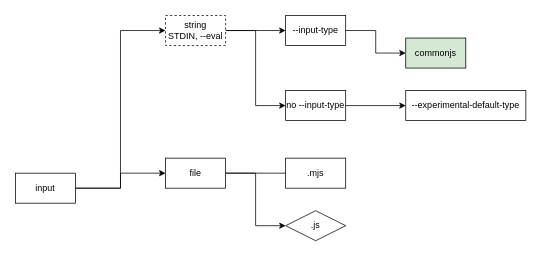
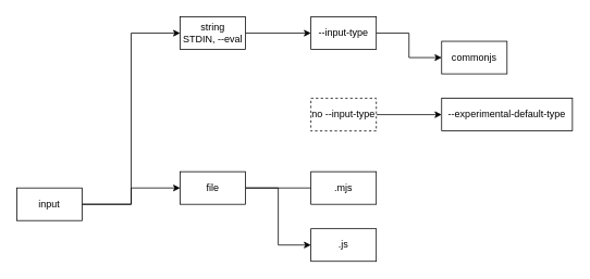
  <mxCell id="0" />
  <mxCell id="1" parent="0" />
  <mxCell id="2" value="" style="edgeStyle=orthogonalEdgeStyle;rounded=0;orthogonalLoop=1;jettySize=auto;html=1;entryX=0;entryY=0.5;entryDx=0;entryDy=0;exitX=1;exitY=0.5;exitDx=0;exitDy=0;" edge="1" parent="1" source="17" target="6"><mxGeometry relative="1" as="geometry"><mxPoint x="110" y="150" as="sourcePoint" /></mxGeometry></mxCell>
  <mxCell id="3" style="edgeStyle=orthogonalEdgeStyle;rounded=0;orthogonalLoop=1;jettySize=auto;html=1;entryX=0;entryY=0.5;entryDx=0;entryDy=0;exitX=1;exitY=0.5;exitDx=0;exitDy=0;" edge="1" parent="1" source="17" target="12"><mxGeometry relative="1" as="geometry"><mxPoint x="110" y="150" as="sourcePoint" /></mxGeometry></mxCell>
  <mxCell id="4" value="" style="edgeStyle=orthogonalEdgeStyle;rounded=0;orthogonalLoop=1;jettySize=auto;html=1;entryX=0;entryY=0.5;entryDx=0;entryDy=0;" edge="1" parent="1" source="6" target="8"><mxGeometry relative="1" as="geometry" /></mxCell>
- <mxCell id="5" style="edgeStyle=orthogonalEdgeStyle;rounded=0;orthogonalLoop=1;jettySize=auto;html=1;exitX=1;exitY=0.5;exitDx=0;exitDy=0;entryX=0;entryY=0.5;entryDx=0;entryDy=0;" edge="1" parent="1" source="6" target="14"><mxGeometry relative="1" as="geometry" /></mxCell>
- <mxCell id="6" value="string&lt;br&gt;STDIN, --eval" style="rounded=0;whiteSpace=wrap;html=1;dashed=1;" vertex="1" parent="1"><mxGeometry x="220" y="20" width="80" height="40" as="geometry" /></mxCell>
+ <mxCell id="6" value="string&lt;br&gt;STDIN, --eval" style="rounded=0;whiteSpace=wrap;html=1;" vertex="1" parent="1"><mxGeometry x="220" y="20" width="80" height="40" as="geometry" /></mxCell>
  <mxCell id="7" style="edgeStyle=orthogonalEdgeStyle;rounded=0;orthogonalLoop=1;jettySize=auto;html=1;entryX=0;entryY=0.5;entryDx=0;entryDy=0;" edge="1" parent="1" source="8" target="9"><mxGeometry relative="1" as="geometry" /></mxCell>
  <mxCell id="8" value="--input-type" style="rounded=0;whiteSpace=wrap;html=1;" vertex="1" parent="1"><mxGeometry x="380" y="20" width="80" height="40" as="geometry" /></mxCell>
- <mxCell id="9" value="commonjs" style="rounded=0;whiteSpace=wrap;html=1;fillColor=#d5e8d4;" vertex="1" parent="1"><mxGeometry x="540" y="50" width="80" height="40" as="geometry" /></mxCell>
+ <mxCell id="9" value="commonjs" style="rounded=0;whiteSpace=wrap;html=1;" vertex="1" parent="1"><mxGeometry x="540" y="50" width="80" height="40" as="geometry" /></mxCell>
  <mxCell id="10" value="" style="edgeStyle=orthogonalEdgeStyle;rounded=0;orthogonalLoop=1;jettySize=auto;html=1;endArrow=none;" edge="1" parent="1" source="12" target="16"><mxGeometry relative="1" as="geometry" /></mxCell>
  <mxCell id="11" style="edgeStyle=orthogonalEdgeStyle;rounded=0;orthogonalLoop=1;jettySize=auto;html=1;exitX=1;exitY=0.5;exitDx=0;exitDy=0;entryX=0;entryY=0.5;entryDx=0;entryDy=0;" edge="1" parent="1" source="12" target="18"><mxGeometry relative="1" as="geometry" /></mxCell>
  <mxCell id="12" value="file" style="rounded=0;whiteSpace=wrap;html=1;" vertex="1" parent="1"><mxGeometry x="220" y="210" width="80" height="40" as="geometry" /></mxCell>
  <mxCell id="13" style="edgeStyle=orthogonalEdgeStyle;rounded=0;orthogonalLoop=1;jettySize=auto;html=1;exitX=1;exitY=0.5;exitDx=0;exitDy=0;entryX=0;entryY=0.5;entryDx=0;entryDy=0;" edge="1" parent="1" source="14" target="15"><mxGeometry relative="1" as="geometry" /></mxCell>
- <mxCell id="14" value="no --input-type" style="rounded=0;whiteSpace=wrap;html=1;" vertex="1" parent="1"><mxGeometry x="380" y="120" width="80" height="40" as="geometry" /></mxCell>
+ <mxCell id="14" value="no --input-type" style="rounded=0;whiteSpace=wrap;html=1;dashed=1;" vertex="1" parent="1"><mxGeometry x="380" y="120" width="80" height="40" as="geometry" /></mxCell>
  <mxCell id="15" value="--experimental-default-type" style="rounded=0;whiteSpace=wrap;html=1;" vertex="1" parent="1"><mxGeometry x="540" y="120" width="160" height="40" as="geometry" /></mxCell>
  <mxCell id="16" value=".mjs" style="rounded=0;whiteSpace=wrap;html=1;" vertex="1" parent="1"><mxGeometry x="380" y="210" width="80" height="40" as="geometry" /></mxCell>
  <mxCell id="17" value="input" style="rounded=0;whiteSpace=wrap;html=1;" vertex="1" parent="1"><mxGeometry x="20" y="230" width="80" height="40" as="geometry" /></mxCell>
- <mxCell id="18" value=".js" style="rhombus;whiteSpace=wrap;html=1;" vertex="1" parent="1"><mxGeometry x="380" y="280" width="80" height="40" as="geometry" /></mxCell>
+ <mxCell id="18" value=".js" style="rounded=0;whiteSpace=wrap;html=1;" vertex="1" parent="1"><mxGeometry x="380" y="280" width="80" height="40" as="geometry" /></mxCell>
